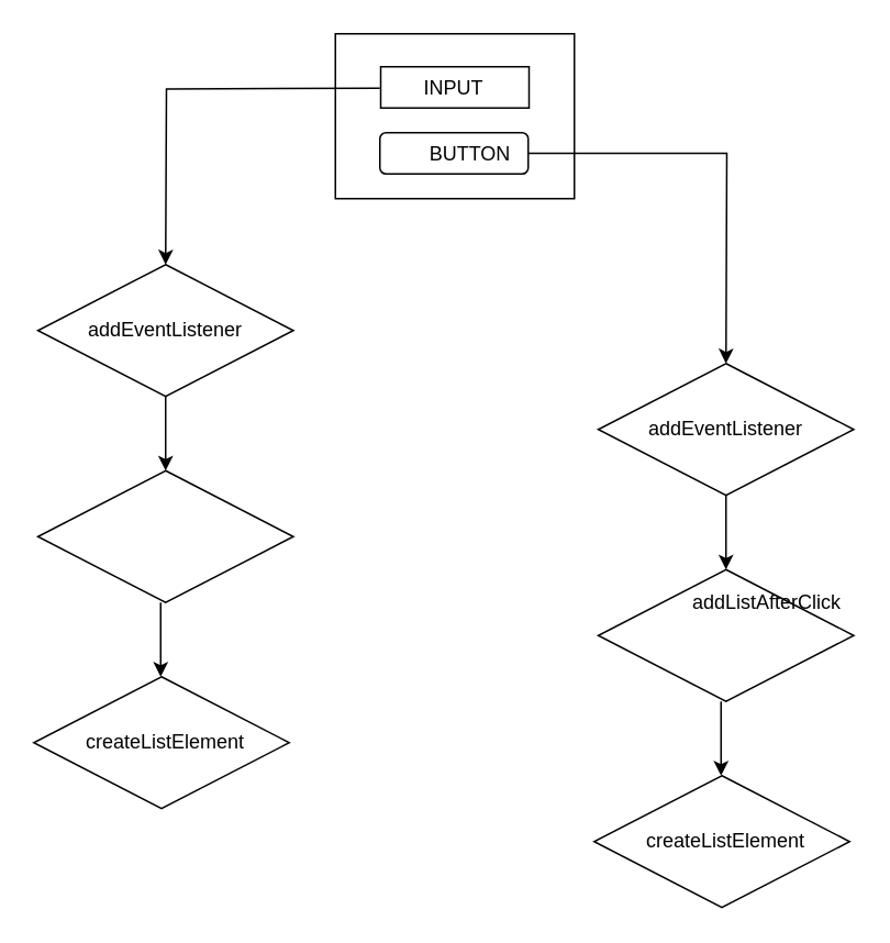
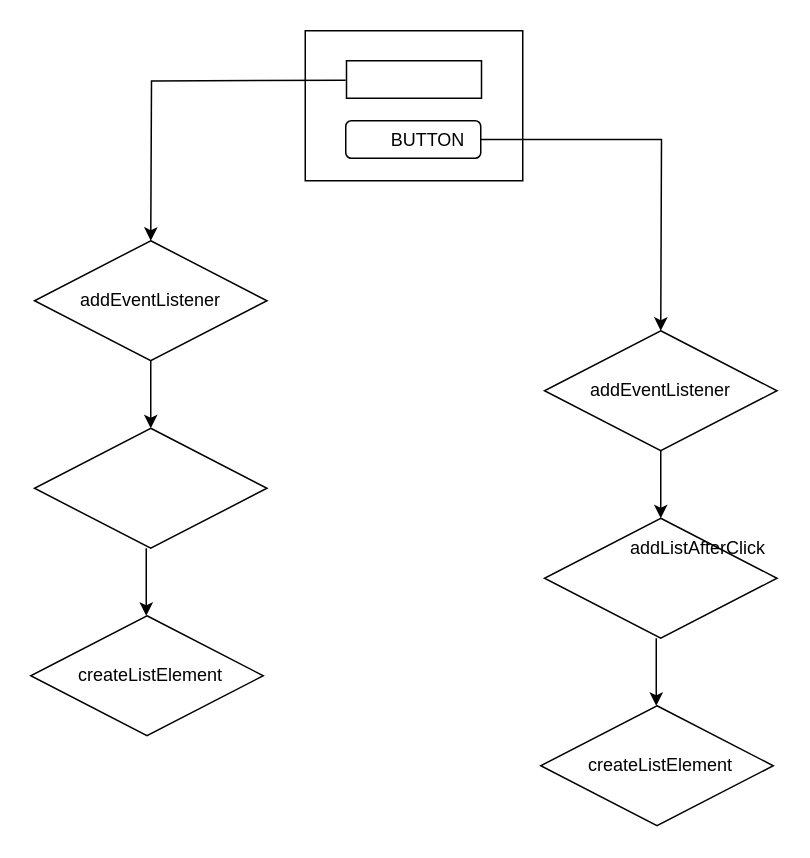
  <mxCell id="0" />
  <mxCell id="1" parent="0" />
  <mxCell id="2" value="" style="rhombus;whiteSpace=wrap;html=1;" parent="1" vertex="1"><mxGeometry x="362.5" y="345" width="155" height="80" as="geometry" /></mxCell>
  <mxCell id="3" value="" style="endArrow=classic;html=1;rounded=0;" parent="1" edge="1"><mxGeometry width="50" height="50" relative="1" as="geometry"><mxPoint x="437" y="425" as="sourcePoint" /><mxPoint x="437" y="470" as="targetPoint" /></mxGeometry></mxCell>
  <mxCell id="4" value="" style="rounded=0;whiteSpace=wrap;html=1;" parent="1" vertex="1"><mxGeometry x="203" y="20" width="145" height="100" as="geometry" /></mxCell>
  <mxCell id="5" style="edgeStyle=orthogonalEdgeStyle;rounded=0;orthogonalLoop=1;jettySize=auto;html=1;exitX=1;exitY=0.5;exitDx=0;exitDy=0;" parent="1" source="6" edge="1"><mxGeometry relative="1" as="geometry"><mxPoint x="440" y="220" as="targetPoint" /></mxGeometry></mxCell>
  <mxCell id="6" value="" style="rounded=1;whiteSpace=wrap;html=1;" parent="1" vertex="1"><mxGeometry x="230" y="80" width="90" height="25" as="geometry" /></mxCell>
  <mxCell id="7" value="" style="rounded=0;whiteSpace=wrap;html=1;" parent="1" vertex="1"><mxGeometry x="230.5" y="40" width="90" height="25" as="geometry" /></mxCell>
  <mxCell id="8" style="edgeStyle=orthogonalEdgeStyle;rounded=0;orthogonalLoop=1;jettySize=auto;html=1;" parent="1" edge="1"><mxGeometry relative="1" as="geometry"><mxPoint x="100" y="160" as="targetPoint" /><mxPoint x="230" y="53" as="sourcePoint" /></mxGeometry></mxCell>
- <mxCell id="9" value="INPUT" style="text;html=1;strokeColor=none;fillColor=none;align=center;verticalAlign=middle;whiteSpace=wrap;rounded=0;" parent="1" vertex="1"><mxGeometry x="250" y="42.5" width="50" height="20" as="geometry" /></mxCell>
  <mxCell id="10" value="BUTTON" style="text;html=1;strokeColor=none;fillColor=none;align=center;verticalAlign=middle;whiteSpace=wrap;rounded=0;" parent="1" vertex="1"><mxGeometry x="255" y="82.5" width="60" height="20" as="geometry" /></mxCell>
  <mxCell id="11" value="addListAfterClick&lt;br&gt;" style="text;html=1;strokeColor=none;fillColor=none;align=center;verticalAlign=middle;whiteSpace=wrap;rounded=0;" vertex="1" parent="1"><mxGeometry x="415" y="350" width="100" height="30" as="geometry" /></mxCell>
  <mxCell id="12" value="" style="rhombus;whiteSpace=wrap;html=1;" vertex="1" parent="1"><mxGeometry x="360" y="470" width="155" height="80" as="geometry" /></mxCell>
  <mxCell id="13" value="createListElement" style="text;html=1;strokeColor=none;fillColor=none;align=center;verticalAlign=middle;whiteSpace=wrap;rounded=0;" vertex="1" parent="1"><mxGeometry x="390" y="495" width="100" height="30" as="geometry" /></mxCell>
  <mxCell id="14" style="edgeStyle=orthogonalEdgeStyle;rounded=0;orthogonalLoop=1;jettySize=auto;html=1;exitX=0.5;exitY=1;exitDx=0;exitDy=0;entryX=0.5;entryY=0;entryDx=0;entryDy=0;" edge="1" parent="1" source="15" target="2"><mxGeometry relative="1" as="geometry" /></mxCell>
  <mxCell id="15" value="" style="rhombus;whiteSpace=wrap;html=1;" vertex="1" parent="1"><mxGeometry x="362.5" y="220" width="155" height="80" as="geometry" /></mxCell>
  <mxCell id="16" value="addEventListener" style="text;html=1;strokeColor=none;fillColor=none;align=center;verticalAlign=middle;whiteSpace=wrap;rounded=0;" vertex="1" parent="1"><mxGeometry x="390" y="245" width="100" height="30" as="geometry" /></mxCell>
  <mxCell id="17" value="" style="rhombus;whiteSpace=wrap;html=1;" vertex="1" parent="1"><mxGeometry x="22.5" y="285" width="155" height="80" as="geometry" /></mxCell>
  <mxCell id="18" value="" style="endArrow=classic;html=1;rounded=0;" edge="1" parent="1"><mxGeometry width="50" height="50" relative="1" as="geometry"><mxPoint x="97" y="365" as="sourcePoint" /><mxPoint x="97" y="410" as="targetPoint" /></mxGeometry></mxCell>
  <mxCell id="19" value="" style="rhombus;whiteSpace=wrap;html=1;" vertex="1" parent="1"><mxGeometry x="20" y="410" width="155" height="80" as="geometry" /></mxCell>
  <mxCell id="20" value="createListElement" style="text;html=1;strokeColor=none;fillColor=none;align=center;verticalAlign=middle;whiteSpace=wrap;rounded=0;" vertex="1" parent="1"><mxGeometry x="50" y="435" width="100" height="30" as="geometry" /></mxCell>
  <mxCell id="21" style="edgeStyle=orthogonalEdgeStyle;rounded=0;orthogonalLoop=1;jettySize=auto;html=1;exitX=0.5;exitY=1;exitDx=0;exitDy=0;entryX=0.5;entryY=0;entryDx=0;entryDy=0;" edge="1" parent="1" source="22" target="17"><mxGeometry relative="1" as="geometry" /></mxCell>
  <mxCell id="22" value="" style="rhombus;whiteSpace=wrap;html=1;" vertex="1" parent="1"><mxGeometry x="22.5" y="160" width="155" height="80" as="geometry" /></mxCell>
  <mxCell id="23" value="addEventListener" style="text;html=1;strokeColor=none;fillColor=none;align=center;verticalAlign=middle;whiteSpace=wrap;rounded=0;" vertex="1" parent="1"><mxGeometry x="50" y="185" width="100" height="30" as="geometry" /></mxCell>
